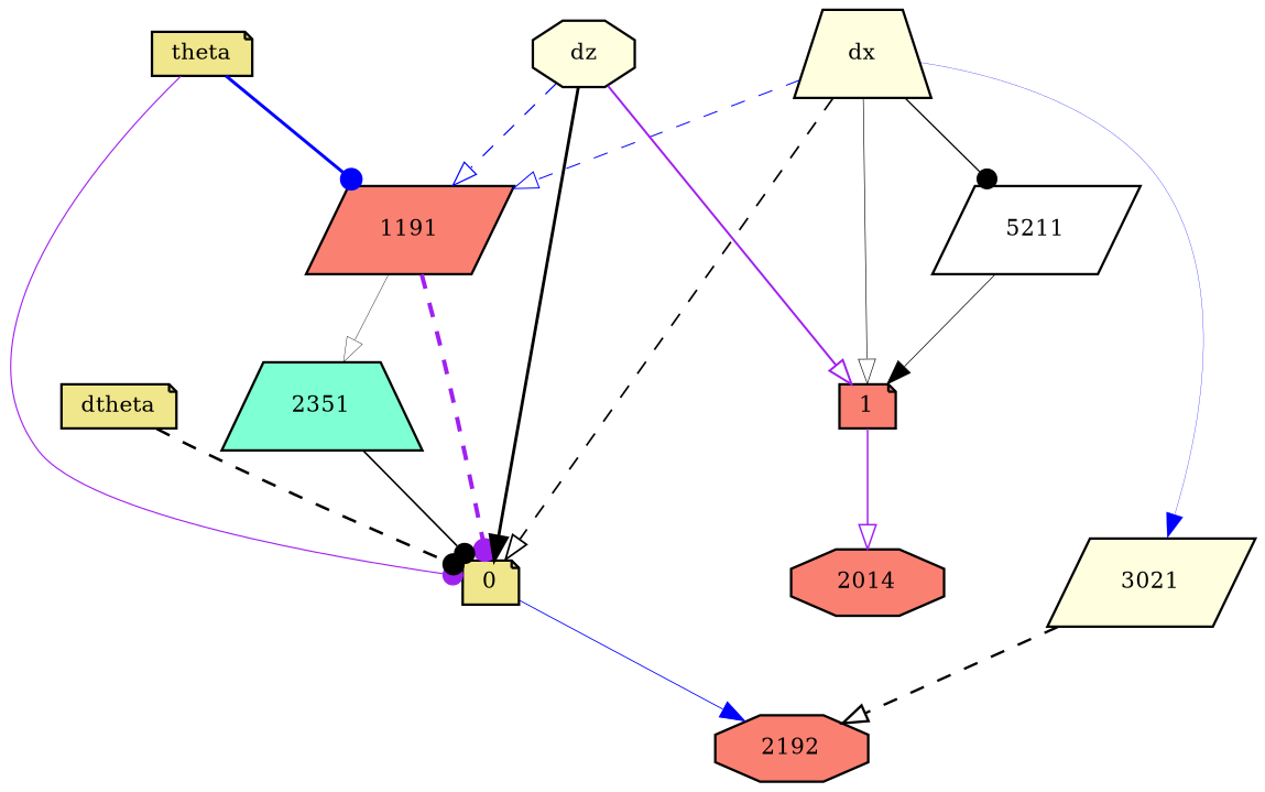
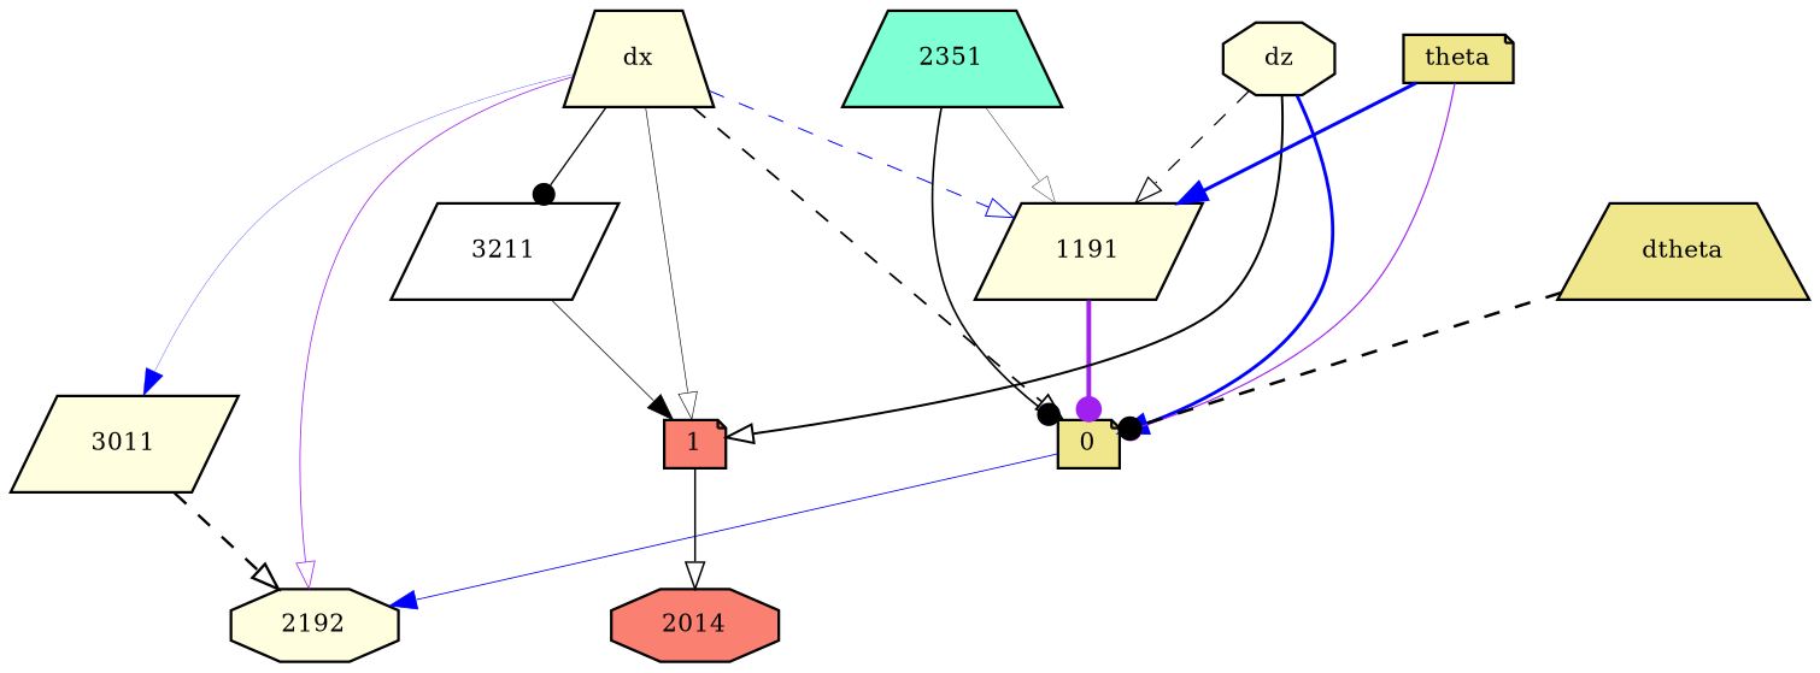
  digraph {
    node [fillcolor=lightyellow fontsize=9 shape=trapezium style=filled]
    edge [arrowhead=onormal color=black style=solid]
    dx [height=0.2 width=0.2]
    0 [fillcolor=khaki height=0.2 shape=note width=0.2]
    1 [fillcolor=salmon height=0.2 shape=note width=0.2]
-   1191 [fillcolor=salmon height=0.2 shape=parallelogram width=0.2]
-   3211 [fillcolor=white height=0.2 shape=parallelogram width=0.2 label=5211]
-   3021 [height=0.2 shape=parallelogram width=0.2]
-   2192 [fillcolor=salmon height=0.2 shape=octagon width=0.2]
+   1191 [height=0.2 shape=parallelogram width=0.2]
+   3211 [fillcolor=white height=0.2 shape=parallelogram width=0.2]
+   3021 [height=0.2 shape=parallelogram width=0.2 label=3011]
+   2192 [height=0.2 shape=octagon width=0.2]
    n8 [fillcolor=salmon height=0.2 label=2014 shape=octagon width=0.2]
    2351 [fillcolor=aquamarine height=0.2 width=0.2]
    dz [height=0.2 shape=octagon width=0.2]
    theta [fillcolor=khaki height=0.2 shape=note width=0.2]
-   dtheta [fillcolor=khaki height=0.2 shape=note width=0.2]
+   dtheta [fillcolor=khaki height=0.2 width=0.2]
    dx -> 0 [penwidth=0.7520689353715533 style=dashed]
    dx -> 1 [penwidth=0.27310801215424185]
    dx -> 1191 [color=blue penwidth=0.435042250326632 style=dashed]
    dx -> 3211 [arrowhead=dot penwidth=0.5627136923703067]
    dx -> 3021 [arrowhead=normal color=blue penwidth=0.12708542727792518]
+   dx -> 2192 [color=purple penwidth=0.350050847792724]
    0 -> 2192 [arrowhead=normal color=blue penwidth=0.3703032015229897]
-   1 -> n8 [color=purple penwidth=0.6533843494994273]
-   1191 -> 0 [arrowhead=dot color=purple penwidth=1.743910553628031 style=dashed]
-   1191 -> 2351 [penwidth=0.17366904696455215 style=bold]
+   1 -> n8 [penwidth=0.6533843494994273]
+   1191 -> 0 [arrowhead=dot color=purple penwidth=1.743910553628031 style=bold]
+   2351 -> 1191 [penwidth=0.17366904696455215 style=bold]
    3211 -> 1 [arrowhead=normal penwidth=0.3174925374937029 style=bold]
    3021 -> 2192 [penwidth=1.0244176070498945 style=dashed]
    2351 -> 0 [arrowhead=dot penwidth=0.7120365840969572]
-   dz -> 0 [arrowhead=normal penwidth=1.2511538654223626]
-   dz -> 1 [color=purple penwidth=0.8682391543080555]
-   dz -> 1191 [color=blue penwidth=0.5337399708102734 style=dashed]
+   dz -> 0 [arrowhead=normal color=blue penwidth=1.2511538654223626]
+   dz -> 1 [penwidth=0.8682391543080555]
+   dz -> 1191 [penwidth=0.5337399708102734 style=dashed]
    theta -> 0 [arrowhead=dot color=purple penwidth=0.49909375335556494 style=bold]
-   theta -> 1191 [arrowhead=dot color=blue penwidth=1.3073208488132806 style=bold]
+   theta -> 1191 [arrowhead=normal color=blue penwidth=1.3073208488132806 style=bold]
    dtheta -> 0 [arrowhead=dot penwidth=1.1144949252861482 style=dashed]
  }
